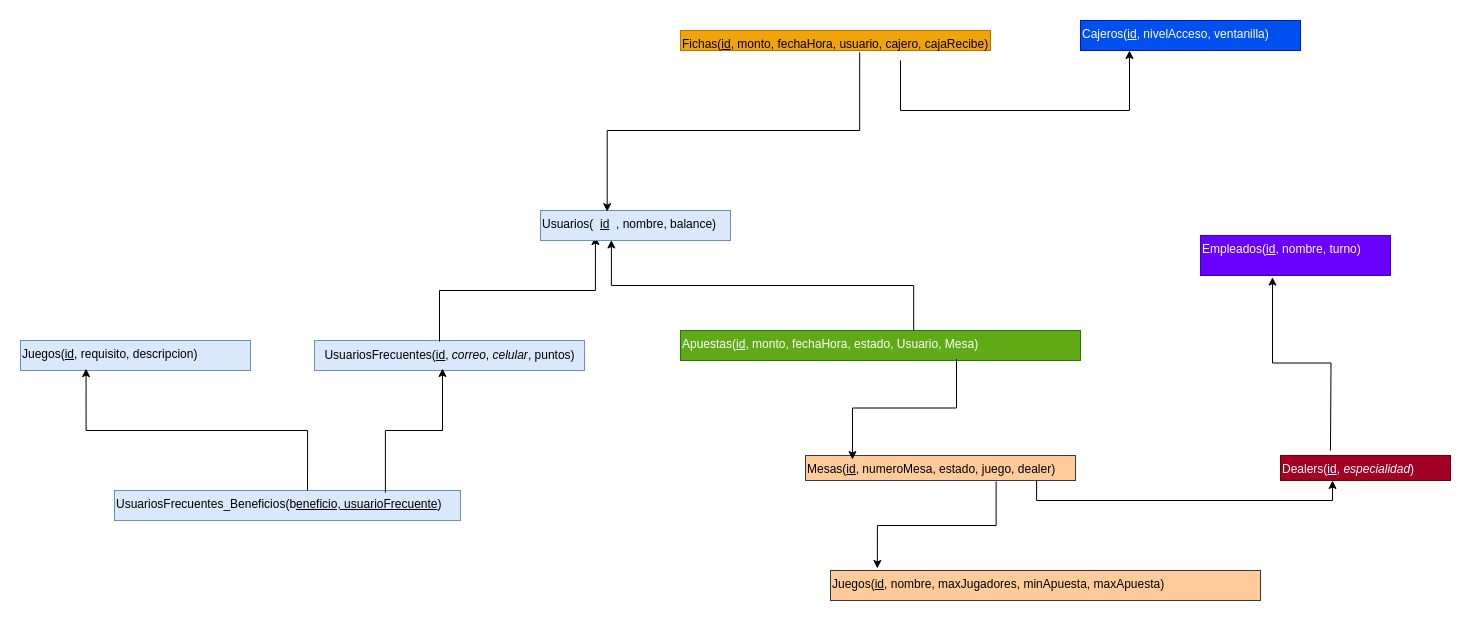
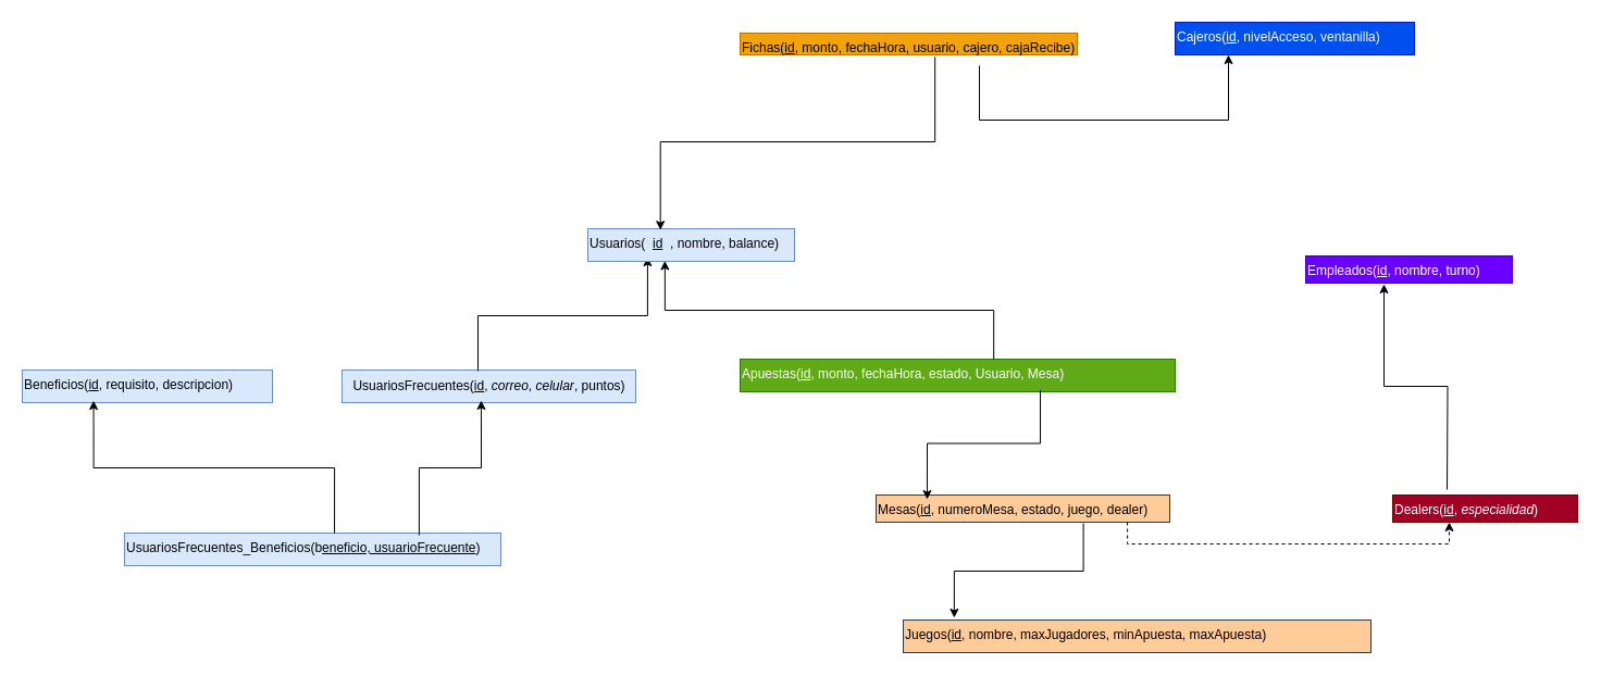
  <mxCell id="0" />
  <mxCell id="1" parent="0" />
  <mxCell id="2" value="&lt;span data-end=&quot;137&quot; data-start=&quot;115&quot;&gt;UsuariosFrecuentes&lt;/span&gt;(&lt;u&gt;id&lt;/u&gt;, &lt;i&gt;correo&lt;/i&gt;, &lt;i&gt;celular&lt;/i&gt;, puntos)" style="text;html=1;align=center;verticalAlign=middle;resizable=0;points=[];autosize=1;strokeColor=#6c8ebf;fillColor=#dae8fc;fontStyle=0" parent="1" vertex="1"><mxGeometry x="313.99" y="340" width="270" height="30" as="geometry" /></mxCell>
  <mxCell id="3" style="edgeStyle=orthogonalEdgeStyle;rounded=0;orthogonalLoop=1;jettySize=auto;html=1;entryX=0.289;entryY=0.867;entryDx=0;entryDy=0;exitX=0.463;exitY=0.033;exitDx=0;exitDy=0;exitPerimeter=0;entryPerimeter=0;" parent="1" source="2" target="4" edge="1"><mxGeometry relative="1" as="geometry"><mxPoint x="594.08" y="240" as="targetPoint" /></mxGeometry></mxCell>
  <mxCell id="4" value="Usuarios(&amp;nbsp;&amp;nbsp;&lt;u&gt;id&lt;/u&gt;&amp;nbsp;&amp;nbsp;, nombre, balance)" style="text;whiteSpace=wrap;html=1;fillColor=#dae8fc;strokeColor=#6c8ebf;" parent="1" vertex="1"><mxGeometry x="540" y="210" width="190" height="30" as="geometry" /></mxCell>
- <mxCell id="5" value="Juegos(&lt;u&gt;id&lt;/u&gt;, requisito, descripcion)" style="text;whiteSpace=wrap;html=1;fillColor=#dae8fc;strokeColor=#6c8ebf;" parent="1" vertex="1"><mxGeometry x="20" y="340" width="230" height="30" as="geometry" /></mxCell>
+ <mxCell id="5" value="Beneficios(&lt;u&gt;id&lt;/u&gt;, requisito, descripcion)" style="text;whiteSpace=wrap;html=1;fillColor=#dae8fc;strokeColor=#6c8ebf;" parent="1" vertex="1"><mxGeometry x="20" y="340" width="230" height="30" as="geometry" /></mxCell>
  <mxCell id="6" value="UsuariosFrecuentes_Beneficios(b&lt;u&gt;eneficio, usuarioFrecuente&lt;/u&gt;)" style="text;whiteSpace=wrap;html=1;fillColor=#dae8fc;strokeColor=#6c8ebf;" parent="1" vertex="1"><mxGeometry x="113.99" y="490" width="346.01" height="30" as="geometry" /></mxCell>
  <mxCell id="7" style="edgeStyle=orthogonalEdgeStyle;rounded=0;orthogonalLoop=1;jettySize=auto;html=1;entryX=0.285;entryY=0.937;entryDx=0;entryDy=0;entryPerimeter=0;exitX=0.558;exitY=0;exitDx=0;exitDy=0;exitPerimeter=0;" parent="1" source="6" target="5" edge="1"><mxGeometry relative="1" as="geometry"><mxPoint x="80" y="370.75" as="targetPoint" /></mxGeometry></mxCell>
  <mxCell id="8" style="edgeStyle=orthogonalEdgeStyle;rounded=0;orthogonalLoop=1;jettySize=auto;html=1;entryX=0.474;entryY=0.933;entryDx=0;entryDy=0;entryPerimeter=0;exitX=0.783;exitY=0.067;exitDx=0;exitDy=0;exitPerimeter=0;" parent="1" source="6" target="2" edge="1"><mxGeometry relative="1" as="geometry" /></mxCell>
- <mxCell id="9" value="Empleados(&lt;u&gt;id&lt;/u&gt;, nombre, turno)" style="text;whiteSpace=wrap;html=1;fillColor=#6a00ff;fontColor=#ffffff;strokeColor=#3700CC;" parent="1" vertex="1"><mxGeometry x="1200" y="235" width="190" height="40" as="geometry" /></mxCell>
+ <mxCell id="9" value="Empleados(&lt;u&gt;id&lt;/u&gt;, nombre, turno)" style="text;whiteSpace=wrap;html=1;fillColor=#6a00ff;fontColor=#ffffff;strokeColor=#3700CC;" parent="1" vertex="1"><mxGeometry x="1200" y="235" width="190" height="25" as="geometry" /></mxCell>
  <mxCell id="10" value="Dealers(&lt;u&gt;id&lt;/u&gt;, &lt;i&gt;especialidad&lt;/i&gt;)" style="text;whiteSpace=wrap;html=1;fillColor=#a20025;fontColor=#ffffff;strokeColor=#6F0000;" parent="1" vertex="1"><mxGeometry x="1280" y="455" width="170" height="25" as="geometry" /></mxCell>
  <mxCell id="11" value="Cajeros(&lt;u&gt;id&lt;/u&gt;, nivelAcceso, ventanilla)" style="text;whiteSpace=wrap;html=1;fillColor=#0050ef;strokeColor=#001DBC;fontColor=#ffffff;" parent="1" vertex="1"><mxGeometry x="1080" y="20" width="220" height="30" as="geometry" /></mxCell>
  <mxCell id="12" style="edgeStyle=orthogonalEdgeStyle;rounded=0;orthogonalLoop=1;jettySize=auto;html=1;entryX=0.379;entryY=1.04;entryDx=0;entryDy=0;entryPerimeter=0;" parent="1" target="9" edge="1"><mxGeometry relative="1" as="geometry"><mxPoint x="1330" y="450" as="sourcePoint" /></mxGeometry></mxCell>
  <mxCell id="13" value="Juegos(&lt;u&gt;id&lt;/u&gt;, nombre, maxJugadores, minApuesta, maxApuesta)" style="text;whiteSpace=wrap;html=1;fillColor=#ffcc99;strokeColor=#36393d;" parent="1" vertex="1"><mxGeometry x="830" y="570" width="430" height="30" as="geometry" /></mxCell>
  <mxCell id="14" value="Mesas(&lt;u&gt;id,&lt;/u&gt; numeroMesa, estado, juego, dealer)" style="text;whiteSpace=wrap;html=1;fillColor=#ffcc99;strokeColor=#36393d;" parent="1" vertex="1"><mxGeometry x="805" y="455" width="270" height="25" as="geometry" /></mxCell>
  <mxCell id="15" style="edgeStyle=orthogonalEdgeStyle;rounded=0;orthogonalLoop=1;jettySize=auto;html=1;entryX=0.109;entryY=-0.067;entryDx=0;entryDy=0;entryPerimeter=0;exitX=0.706;exitY=1.04;exitDx=0;exitDy=0;exitPerimeter=0;" parent="1" source="14" target="13" edge="1"><mxGeometry relative="1" as="geometry" /></mxCell>
- <mxCell id="16" style="edgeStyle=orthogonalEdgeStyle;rounded=0;orthogonalLoop=1;jettySize=auto;html=1;entryX=0.306;entryY=1;entryDx=0;entryDy=0;entryPerimeter=0;exitX=0.856;exitY=1;exitDx=0;exitDy=0;exitPerimeter=0;" parent="1" source="14" target="10" edge="1"><mxGeometry relative="1" as="geometry" /></mxCell>
+ <mxCell id="16" style="edgeStyle=orthogonalEdgeStyle;rounded=0;orthogonalLoop=1;jettySize=auto;html=1;entryX=0.306;entryY=1;entryDx=0;entryDy=0;entryPerimeter=0;exitX=0.856;exitY=1;exitDx=0;exitDy=0;exitPerimeter=0;dashed=1;" parent="1" source="14" target="10" edge="1"><mxGeometry relative="1" as="geometry" /></mxCell>
  <mxCell id="17" value="Apuestas(&lt;u&gt;id&lt;/u&gt;, monto, fechaHora, estado, Usuario, Mesa)" style="text;whiteSpace=wrap;html=1;fillColor=#60a917;strokeColor=#2D7600;fontColor=#ffffff;" parent="1" vertex="1"><mxGeometry x="680" y="330" width="400" height="30" as="geometry" /></mxCell>
  <mxCell id="18" style="edgeStyle=orthogonalEdgeStyle;rounded=0;orthogonalLoop=1;jettySize=auto;html=1;entryX=0.373;entryY=0.983;entryDx=0;entryDy=0;entryPerimeter=0;exitX=0.583;exitY=0;exitDx=0;exitDy=0;exitPerimeter=0;" parent="1" source="17" target="4" edge="1"><mxGeometry relative="1" as="geometry" /></mxCell>
  <mxCell id="19" style="edgeStyle=orthogonalEdgeStyle;rounded=0;orthogonalLoop=1;jettySize=auto;html=1;entryX=0.174;entryY=0.16;entryDx=0;entryDy=0;entryPerimeter=0;exitX=0.69;exitY=0.95;exitDx=0;exitDy=0;exitPerimeter=0;" parent="1" source="17" target="14" edge="1"><mxGeometry relative="1" as="geometry" /></mxCell>
  <mxCell id="20" style="edgeStyle=orthogonalEdgeStyle;rounded=0;orthogonalLoop=1;jettySize=auto;html=1;" parent="1" edge="1"><mxGeometry relative="1" as="geometry"><mxPoint x="900" y="60" as="sourcePoint" /><mxPoint x="1129" y="50" as="targetPoint" /><Array as="points"><mxPoint x="900" y="110" /><mxPoint x="1129" y="110" /></Array></mxGeometry></mxCell>
  <mxCell id="21" value="Fichas(&lt;u&gt;id&lt;/u&gt;, monto, fechaHora, usuario, cajero, cajaRecibe)" style="text;whiteSpace=wrap;html=1;fillColor=#f0a30a;fontColor=#000000;strokeColor=#BD7000;" parent="1" vertex="1"><mxGeometry x="680" y="30" width="310" height="20" as="geometry" /></mxCell>
  <mxCell id="22" style="edgeStyle=orthogonalEdgeStyle;rounded=0;orthogonalLoop=1;jettySize=auto;html=1;entryX=0.351;entryY=0.039;entryDx=0;entryDy=0;entryPerimeter=0;exitX=0.578;exitY=1.094;exitDx=0;exitDy=0;exitPerimeter=0;" parent="1" source="21" target="4" edge="1"><mxGeometry relative="1" as="geometry" /></mxCell>
